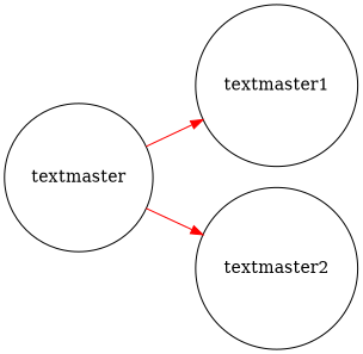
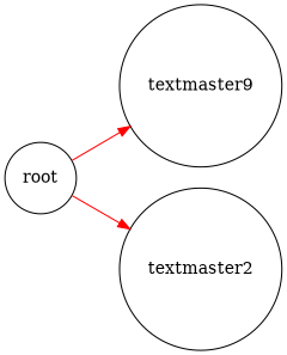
  digraph {
    rankdir=LR
    node [shape=circle]
    edge [color=red]
-   root [label=textmaster]
-   textmaster1
+   root
+   textmaster1 [label=textmaster9]
    textmaster2
    root -> textmaster1
    root -> textmaster2
  }
